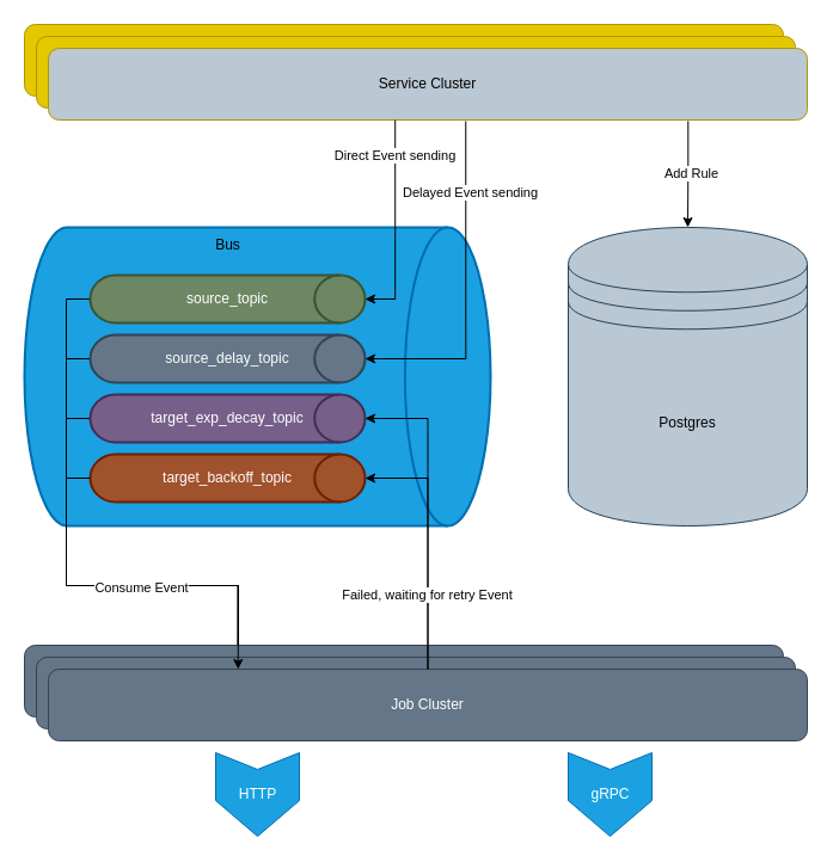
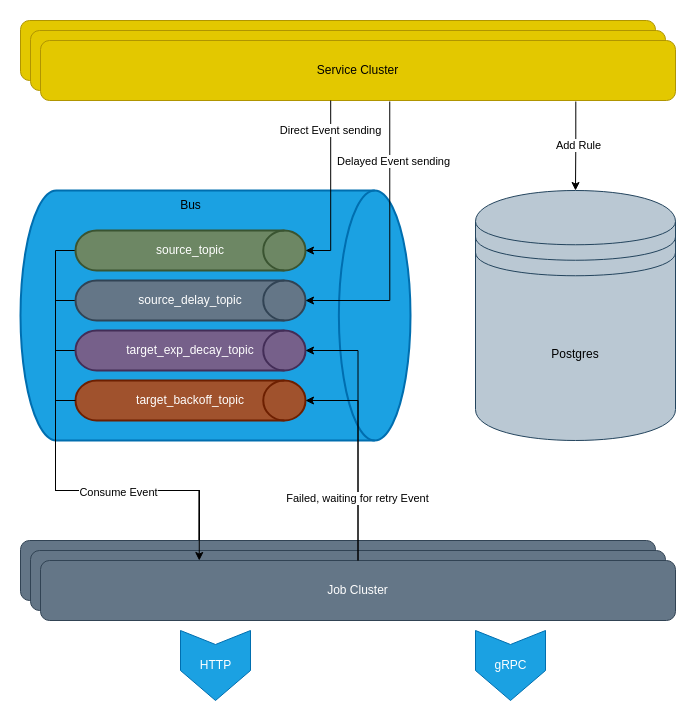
  <mxCell id="0" />
  <mxCell id="1" parent="0" />
  <mxCell id="2" value="" style="strokeWidth=2;html=1;shape=mxgraph.flowchart.direct_data;whiteSpace=wrap;fillColor=#1ba1e2;fontColor=#ffffff;strokeColor=#006EAF;" parent="1" vertex="1"><mxGeometry x="20" y="190" width="390" height="250" as="geometry" /></mxCell>
  <mxCell id="3" style="edgeStyle=orthogonalEdgeStyle;rounded=0;orthogonalLoop=1;jettySize=auto;html=1;exitX=0;exitY=0.5;exitDx=0;exitDy=0;exitPerimeter=0;entryX=0.25;entryY=0;entryDx=0;entryDy=0;" parent="1" source="4" target="23" edge="1"><mxGeometry relative="1" as="geometry"><Array as="points"><mxPoint x="55" y="250" /><mxPoint x="55" y="490" /><mxPoint x="199" y="490" /></Array></mxGeometry></mxCell>
  <mxCell id="4" value="source_topic" style="strokeWidth=2;html=1;shape=mxgraph.flowchart.direct_data;whiteSpace=wrap;fillColor=#6d8764;fontColor=#ffffff;strokeColor=#3A5431;" parent="1" vertex="1"><mxGeometry x="75" y="230" width="230" height="40" as="geometry" /></mxCell>
  <mxCell id="5" style="edgeStyle=orthogonalEdgeStyle;rounded=0;orthogonalLoop=1;jettySize=auto;html=1;exitX=0;exitY=0.5;exitDx=0;exitDy=0;exitPerimeter=0;entryX=0.25;entryY=0;entryDx=0;entryDy=0;" parent="1" source="6" target="23" edge="1"><mxGeometry relative="1" as="geometry"><Array as="points"><mxPoint x="55" y="300" /><mxPoint x="55" y="490" /><mxPoint x="199" y="490" /></Array></mxGeometry></mxCell>
  <mxCell id="6" value="source_delay_topic" style="strokeWidth=2;html=1;shape=mxgraph.flowchart.direct_data;whiteSpace=wrap;fillColor=#647687;fontColor=#ffffff;strokeColor=#314354;" parent="1" vertex="1"><mxGeometry x="75" y="280" width="230" height="40" as="geometry" /></mxCell>
  <mxCell id="7" style="edgeStyle=orthogonalEdgeStyle;rounded=0;orthogonalLoop=1;jettySize=auto;html=1;exitX=0;exitY=0.5;exitDx=0;exitDy=0;exitPerimeter=0;entryX=0.25;entryY=0;entryDx=0;entryDy=0;" parent="1" source="8" target="23" edge="1"><mxGeometry relative="1" as="geometry"><Array as="points"><mxPoint x="55" y="350" /><mxPoint x="55" y="490" /><mxPoint x="199" y="490" /></Array></mxGeometry></mxCell>
  <mxCell id="8" value="target_exp_decay_topic" style="strokeWidth=2;html=1;shape=mxgraph.flowchart.direct_data;whiteSpace=wrap;fillColor=#76608a;fontColor=#ffffff;strokeColor=#432D57;" parent="1" vertex="1"><mxGeometry x="75" y="330" width="230" height="40" as="geometry" /></mxCell>
  <mxCell id="9" value="target_backoff_topic" style="strokeWidth=2;html=1;shape=mxgraph.flowchart.direct_data;whiteSpace=wrap;fillColor=#a0522d;fontColor=#ffffff;strokeColor=#6D1F00;" parent="1" vertex="1"><mxGeometry x="75" y="380" width="230" height="40" as="geometry" /></mxCell>
  <mxCell id="10" value="Bus" style="text;html=1;align=center;verticalAlign=middle;resizable=0;points=[];autosize=1;strokeColor=none;fillColor=none;" parent="1" vertex="1"><mxGeometry x="170" y="190" width="40" height="30" as="geometry" /></mxCell>
  <mxCell id="11" value="Postgres" style="shape=datastore;whiteSpace=wrap;html=1;fillColor=#bac8d3;strokeColor=#23445d;" parent="1" vertex="1"><mxGeometry x="475" y="190" width="200" height="250" as="geometry" /></mxCell>
  <mxCell id="12" value="" style="rounded=1;whiteSpace=wrap;html=1;fillColor=#e3c800;fontColor=#000000;strokeColor=#B09500;" parent="1" vertex="1"><mxGeometry x="20" y="20" width="635" height="60" as="geometry" /></mxCell>
  <mxCell id="13" value="" style="rounded=1;whiteSpace=wrap;html=1;fillColor=#e3c800;fontColor=#000000;strokeColor=#B09500;" parent="1" vertex="1"><mxGeometry x="30" y="30" width="635" height="60" as="geometry" /></mxCell>
  <mxCell id="14" style="edgeStyle=orthogonalEdgeStyle;rounded=0;orthogonalLoop=1;jettySize=auto;html=1;exitX=0.843;exitY=1.017;exitDx=0;exitDy=0;exitPerimeter=0;" parent="1" source="16" target="11" edge="1"><mxGeometry relative="1" as="geometry"><mxPoint x="516" y="100" as="sourcePoint" /></mxGeometry></mxCell>
  <mxCell id="15" value="Add Rule" style="edgeLabel;html=1;align=center;verticalAlign=middle;resizable=0;points=[];" parent="14" vertex="1" connectable="0"><mxGeometry x="-0.009" y="2" relative="1" as="geometry"><mxPoint as="offset" /></mxGeometry></mxCell>
- <mxCell id="16" value="Service Cluster" style="rounded=1;whiteSpace=wrap;html=1;fillColor=#bac8d3;fontColor=#000000;strokeColor=#B09500;" parent="1" vertex="1"><mxGeometry x="40" y="40" width="635" height="60" as="geometry" /></mxCell>
+ <mxCell id="16" value="Service Cluster" style="rounded=1;whiteSpace=wrap;html=1;fillColor=#e3c800;fontColor=#000000;strokeColor=#B09500;" parent="1" vertex="1"><mxGeometry x="40" y="40" width="635" height="60" as="geometry" /></mxCell>
  <mxCell id="17" style="edgeStyle=orthogonalEdgeStyle;rounded=0;orthogonalLoop=1;jettySize=auto;html=1;exitX=0.457;exitY=1;exitDx=0;exitDy=0;entryX=1;entryY=0.5;entryDx=0;entryDy=0;entryPerimeter=0;exitPerimeter=0;" parent="1" source="16" target="4" edge="1"><mxGeometry relative="1" as="geometry" /></mxCell>
  <mxCell id="18" value="Direct Event sending" style="edgeLabel;html=1;align=center;verticalAlign=middle;resizable=0;points=[];" parent="17" vertex="1" connectable="0"><mxGeometry x="-0.669" y="-1" relative="1" as="geometry"><mxPoint as="offset" /></mxGeometry></mxCell>
  <mxCell id="19" style="edgeStyle=orthogonalEdgeStyle;rounded=0;orthogonalLoop=1;jettySize=auto;html=1;entryX=1;entryY=0.5;entryDx=0;entryDy=0;entryPerimeter=0;exitX=0.55;exitY=1.017;exitDx=0;exitDy=0;exitPerimeter=0;" parent="1" source="16" target="6" edge="1"><mxGeometry relative="1" as="geometry" /></mxCell>
  <mxCell id="20" value="Delayed Event sending" style="edgeLabel;html=1;align=center;verticalAlign=middle;resizable=0;points=[];" parent="19" vertex="1" connectable="0"><mxGeometry x="-0.582" y="3" relative="1" as="geometry"><mxPoint as="offset" /></mxGeometry></mxCell>
  <mxCell id="21" value="" style="rounded=1;whiteSpace=wrap;html=1;fillColor=#647687;fontColor=#ffffff;strokeColor=#314354;" parent="1" vertex="1"><mxGeometry x="20" y="540" width="635" height="60" as="geometry" /></mxCell>
  <mxCell id="22" value="" style="rounded=1;whiteSpace=wrap;html=1;fillColor=#647687;fontColor=#ffffff;strokeColor=#314354;" parent="1" vertex="1"><mxGeometry x="30" y="550" width="635" height="60" as="geometry" /></mxCell>
  <mxCell id="23" value="Job Cluster" style="rounded=1;whiteSpace=wrap;html=1;fillColor=#647687;fontColor=#ffffff;strokeColor=#314354;" parent="1" vertex="1"><mxGeometry x="40" y="560" width="635" height="60" as="geometry" /></mxCell>
  <mxCell id="24" style="edgeStyle=orthogonalEdgeStyle;rounded=0;orthogonalLoop=1;jettySize=auto;html=1;exitX=0;exitY=0.5;exitDx=0;exitDy=0;exitPerimeter=0;entryX=0.25;entryY=0;entryDx=0;entryDy=0;" parent="1" source="9" target="23" edge="1"><mxGeometry relative="1" as="geometry" /></mxCell>
  <mxCell id="25" value="Consume Event" style="edgeLabel;html=1;align=center;verticalAlign=middle;resizable=0;points=[];" parent="24" vertex="1" connectable="0"><mxGeometry x="0.062" y="-1" relative="1" as="geometry"><mxPoint as="offset" /></mxGeometry></mxCell>
  <mxCell id="26" style="edgeStyle=orthogonalEdgeStyle;rounded=0;orthogonalLoop=1;jettySize=auto;html=1;exitX=0.5;exitY=0;exitDx=0;exitDy=0;entryX=1;entryY=0.5;entryDx=0;entryDy=0;entryPerimeter=0;" parent="1" source="23" target="8" edge="1"><mxGeometry relative="1" as="geometry" /></mxCell>
  <mxCell id="27" style="edgeStyle=orthogonalEdgeStyle;rounded=0;orthogonalLoop=1;jettySize=auto;html=1;exitX=0.5;exitY=0;exitDx=0;exitDy=0;entryX=1;entryY=0.5;entryDx=0;entryDy=0;entryPerimeter=0;" parent="1" source="23" target="9" edge="1"><mxGeometry relative="1" as="geometry" /></mxCell>
  <mxCell id="28" value="Failed, waiting for retry Event" style="edgeLabel;html=1;align=center;verticalAlign=middle;resizable=0;points=[];" parent="27" vertex="1" connectable="0"><mxGeometry x="-0.407" y="2" relative="1" as="geometry"><mxPoint x="1" as="offset" /></mxGeometry></mxCell>
  <mxCell id="29" value="HTTP" style="html=1;shadow=0;dashed=0;align=center;verticalAlign=middle;shape=mxgraph.arrows2.arrow;dy=0;dx=30;notch=14;direction=south;fillColor=#1ba1e2;fontColor=#ffffff;strokeColor=#006EAF;" parent="1" vertex="1"><mxGeometry x="180" y="630" width="70" height="70" as="geometry" /></mxCell>
  <mxCell id="30" value="gRPC" style="html=1;shadow=0;dashed=0;align=center;verticalAlign=middle;shape=mxgraph.arrows2.arrow;dy=0;dx=30;notch=14;direction=south;fillColor=#1ba1e2;fontColor=#ffffff;strokeColor=#006EAF;" parent="1" vertex="1"><mxGeometry x="475" y="630" width="70" height="70" as="geometry" /></mxCell>
